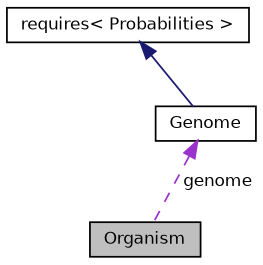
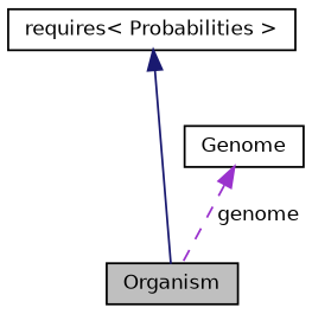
  digraph {
    node [color=black fillcolor=white fontname=Helvetica fontsize=10 shape=record style=filled]
    edge [dir=back fontname=Helvetica fontsize=10 labelfontname=Helvetica labelfontsize=10]
    n1 [fillcolor=grey75 fontcolor=black height=0.2 label=Organism width=0.4]
    n2 [height=0.2 label=Genome width=0.4]
    n3 [height=0.2 label="requires\< Probabilities \>" width=0.4]
    n2 -> n1 [color=darkorchid3 label=" genome" style=dashed]
-   n3 -> n2 [color=midnightblue style=solid]
+   n3 -> n1 [color=midnightblue style=solid]
  }
